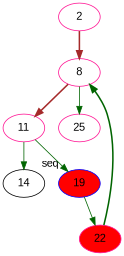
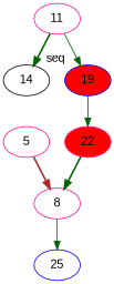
  strict digraph {
    fontname="Liberation Sans"
    node [color=deeppink fontname="Liberation Sans"]
    edge [color=darkgreen fontname="Liberation Sans" style=solid]
-   2 [entry=true]
+   2 [entry=true label=5]
    8
    11
-   25
+   25 [color=blue]
    14 [color=black]
    19 [color=blue fillcolor=red style=filled xlabel=seq]
    22 [fillcolor=red style=filled]
    2 -> 8 [color=brown style=bold]
-   8 -> 11 [color=brown style=bold]
    8 -> 25
-   11 -> 14
+   11 -> 14 [style=bold]
    11 -> 19
    19 -> 22
    22 -> 8 [style=bold]
  }
